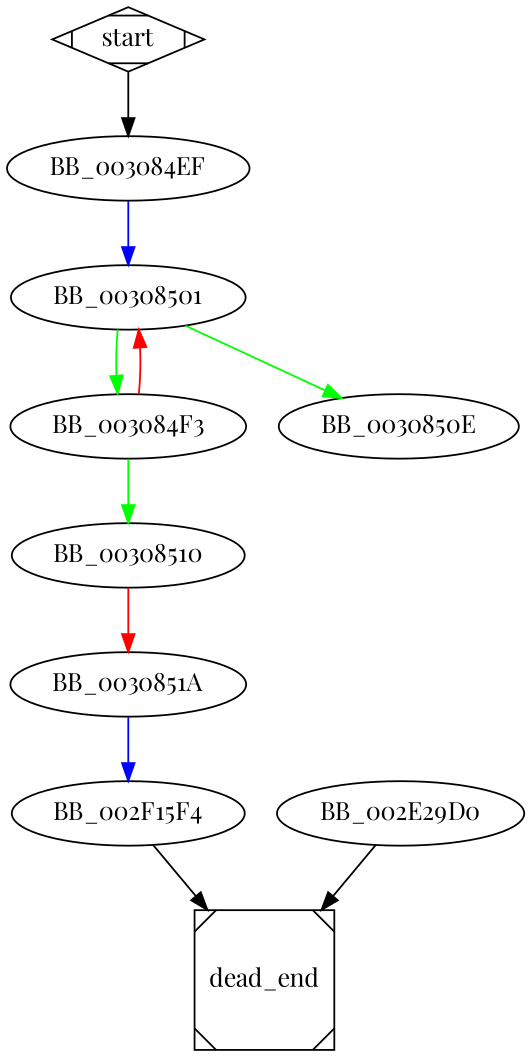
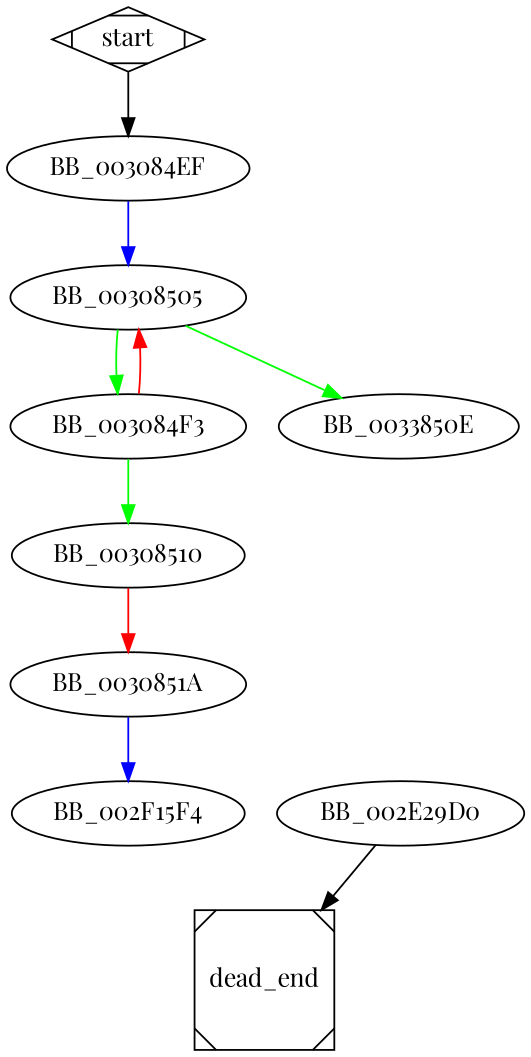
  digraph {
    fontname="Playfair Display"
    node [fontname="Playfair Display"]
    edge [fontname="Playfair Display"]
    start [shape=Mdiamond]
    BB_003084EF
-   BB_00308501
+   BB_00308501 [label=BB_00308505]
    n4 [label=BB_003084F3]
-   BB_0030850E
+   BB_0030850E [label=BB_0033850E]
    BB_00308510
    BB_0030851A
    BB_002F15F4
    dead_end [shape=Msquare]
    BB_002E29D0
    start -> BB_003084EF
    BB_003084EF -> BB_00308501 [color=blue]
    BB_00308501 -> n4 [color=green]
    BB_00308501 -> BB_0030850E [color=green]
    n4 -> BB_00308501 [color=red]
    n4 -> BB_00308510 [color=green]
    BB_00308510 -> BB_0030851A [color=red]
    BB_0030851A -> BB_002F15F4 [color=blue]
-   BB_002F15F4 -> dead_end
    BB_002E29D0 -> dead_end
  }
